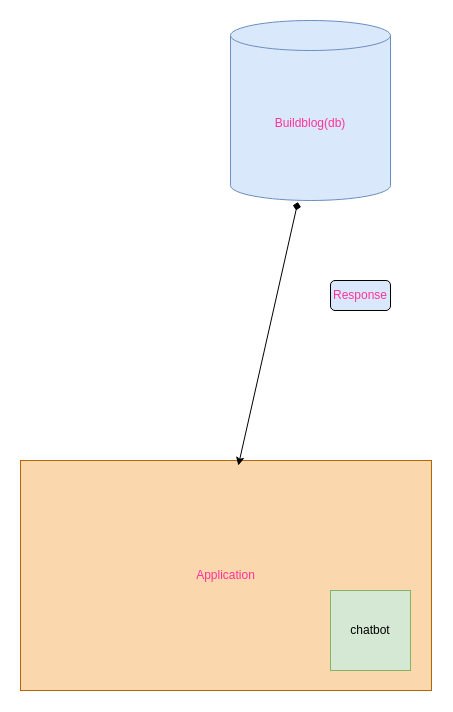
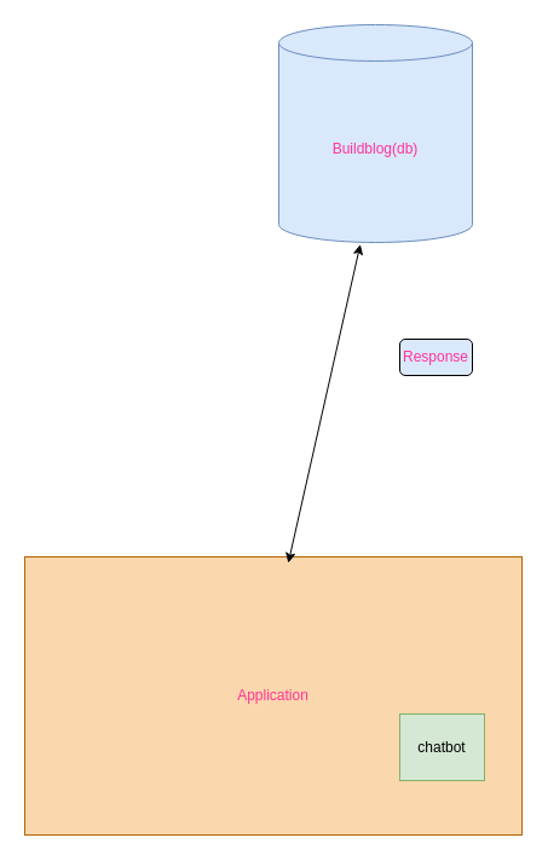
  <mxCell id="0" />
  <mxCell id="1" parent="0" />
  <mxCell id="2" value="&lt;font color=&quot;#ff3399&quot;&gt;Buildblog(db)&lt;/font&gt;" style="shape=cylinder3;whiteSpace=wrap;html=1;boundedLbl=1;backgroundOutline=1;size=15;fillColor=#dae8fc;strokeColor=#6c8ebf;" parent="1" vertex="1"><mxGeometry x="230" y="20" width="160" height="180" as="geometry" /></mxCell>
  <mxCell id="3" value="&lt;font color=&quot;#ff3399&quot;&gt;Application&lt;/font&gt;" style="rounded=0;whiteSpace=wrap;html=1;fillColor=#fad7ac;strokeColor=#b46504;" parent="1" vertex="1"><mxGeometry x="20" y="460" width="411" height="230" as="geometry" /></mxCell>
- <mxCell id="4" value="" style="endArrow=diamond;startArrow=classic;html=1;rounded=0;fontColor=#FF3399;exitX=0.53;exitY=0.022;exitDx=0;exitDy=0;exitPerimeter=0;entryX=0.421;entryY=1.009;entryDx=0;entryDy=0;entryPerimeter=0;" parent="1" source="3" target="2" edge="1"><mxGeometry width="50" height="50" relative="1" as="geometry"><mxPoint x="300" y="440" as="sourcePoint" /><mxPoint x="296" y="370" as="targetPoint" /></mxGeometry></mxCell>
+ <mxCell id="4" value="" style="endArrow=classic;startArrow=classic;html=1;rounded=0;fontColor=#FF3399;exitX=0.53;exitY=0.022;exitDx=0;exitDy=0;exitPerimeter=0;entryX=0.421;entryY=1.009;entryDx=0;entryDy=0;entryPerimeter=0;" parent="1" source="3" target="2" edge="1"><mxGeometry width="50" height="50" relative="1" as="geometry"><mxPoint x="300" y="440" as="sourcePoint" /><mxPoint x="296" y="370" as="targetPoint" /></mxGeometry></mxCell>
  <mxCell id="5" value="Response" style="rounded=1;whiteSpace=wrap;html=1;fontColor=#FF3399;fillColor=#dae8fc;" parent="1" vertex="1"><mxGeometry x="330" y="280" width="60" height="30" as="geometry" /></mxCell>
- <mxCell id="6" value="chatbot" style="whiteSpace=wrap;html=1;aspect=fixed;fillColor=#d5e8d4;strokeColor=#82b366;" parent="1" vertex="1"><mxGeometry x="330" y="590" width="80" height="80" as="geometry" /></mxCell>
+ <mxCell id="6" value="chatbot" style="whiteSpace=wrap;html=1;aspect=fixed;fillColor=#d5e8d4;strokeColor=#82b366;" parent="1" vertex="1"><mxGeometry x="330" y="590" width="70" height="55" as="geometry" /></mxCell>
